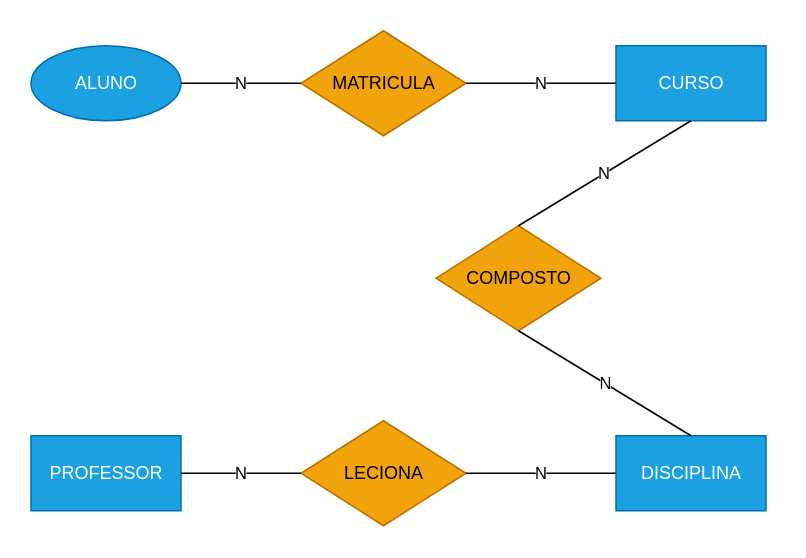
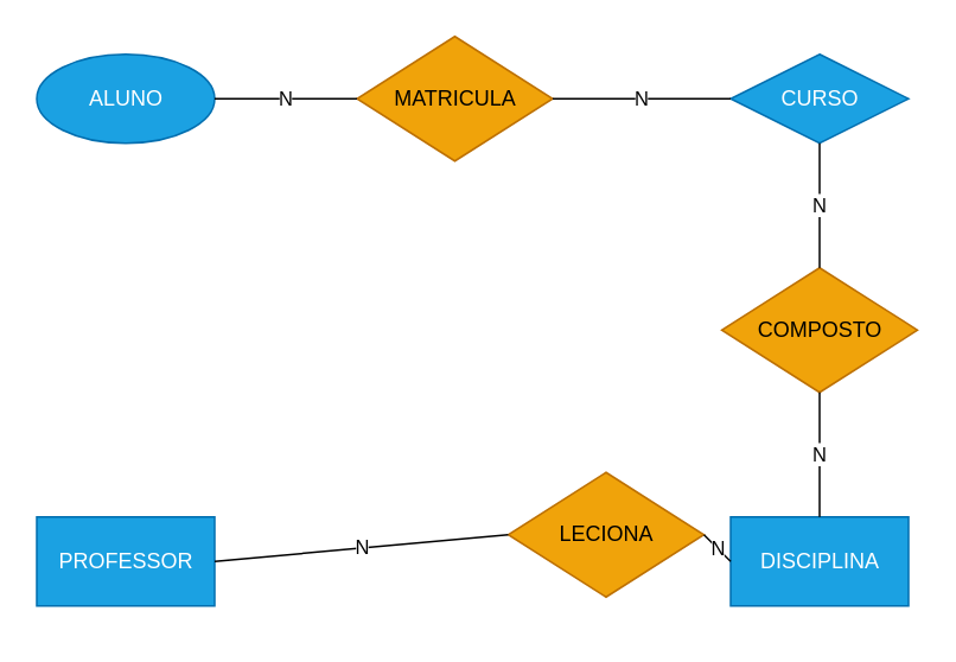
  <mxCell id="0" />
  <mxCell id="1" parent="0" />
  <mxCell id="2" value="ALUNO" style="ellipse;html=1;dashed=0;whitespace=wrap;fillColor=#1ba1e2;fontColor=#ffffff;strokeColor=#006EAF;" vertex="1" parent="1"><mxGeometry x="20" y="30" width="100" height="50" as="geometry" /></mxCell>
  <mxCell id="3" value="MATRICULA" style="shape=rhombus;html=1;dashed=0;whitespace=wrap;perimeter=rhombusPerimeter;fillColor=#f0a30a;fontColor=#000000;strokeColor=#BD7000;" vertex="1" parent="1"><mxGeometry x="200" y="20" width="110" height="70" as="geometry" /></mxCell>
- <mxCell id="4" value="CURSO" style="html=1;dashed=0;whitespace=wrap;fillColor=#1ba1e2;fontColor=#ffffff;strokeColor=#006EAF;" vertex="1" parent="1"><mxGeometry x="410" y="30" width="100" height="50" as="geometry" /></mxCell>
- <mxCell id="5" value="COMPOSTO" style="shape=rhombus;html=1;dashed=0;whitespace=wrap;perimeter=rhombusPerimeter;fillColor=#f0a30a;fontColor=#000000;strokeColor=#BD7000;" vertex="1" parent="1"><mxGeometry x="290" y="150" width="110" height="70" as="geometry" /></mxCell>
+ <mxCell id="4" value="CURSO" style="rhombus;html=1;dashed=0;whitespace=wrap;fillColor=#1ba1e2;fontColor=#ffffff;strokeColor=#006EAF;" vertex="1" parent="1"><mxGeometry x="410" y="30" width="100" height="50" as="geometry" /></mxCell>
+ <mxCell id="5" value="COMPOSTO" style="shape=rhombus;html=1;dashed=0;whitespace=wrap;perimeter=rhombusPerimeter;fillColor=#f0a30a;fontColor=#000000;strokeColor=#BD7000;" vertex="1" parent="1"><mxGeometry x="405" y="150" width="110" height="70" as="geometry" /></mxCell>
  <mxCell id="6" value="DISCIPLINA&lt;span style=&quot;color: rgba(0, 0, 0, 0); font-family: monospace; font-size: 0px; text-align: start;&quot;&gt;%3CmxGraphModel%3E%3Croot%3E%3CmxCell%20id%3D%220%22%2F%3E%3CmxCell%20id%3D%221%22%20parent%3D%220%22%2F%3E%3CmxCell%20id%3D%222%22%20value%3D%22CURSO%22%20style%3D%22html%3D1%3Bdashed%3D0%3Bwhitespace%3Dwrap%3B%22%20vertex%3D%221%22%20parent%3D%221%22%3E%3CmxGeometry%20x%3D%22490%22%20y%3D%2270%22%20width%3D%22100%22%20height%3D%2250%22%20as%3D%22geometry%22%2F%3E%3C%2FmxCell%3E%3C%2Froot%3E%3C%2FmxGraphModel%3E&lt;/span&gt;" style="html=1;dashed=0;whitespace=wrap;fillColor=#1ba1e2;fontColor=#ffffff;strokeColor=#006EAF;" vertex="1" parent="1"><mxGeometry x="410" y="290" width="100" height="50" as="geometry" /></mxCell>
  <mxCell id="7" value="PROFESSOR" style="html=1;dashed=0;whitespace=wrap;fillColor=#1ba1e2;fontColor=#ffffff;strokeColor=#006EAF;" vertex="1" parent="1"><mxGeometry x="20" y="290" width="100" height="50" as="geometry" /></mxCell>
  <mxCell id="8" value="N" style="endArrow=none;html=1;strokeWidth=1;exitX=1;exitY=0.5;exitDx=0;exitDy=0;entryX=0;entryY=0.5;entryDx=0;entryDy=0;" edge="1" parent="1" source="2" target="3"><mxGeometry width="50" height="50" relative="1" as="geometry"><mxPoint x="240" y="320" as="sourcePoint" /><mxPoint x="190" y="60" as="targetPoint" /></mxGeometry></mxCell>
  <mxCell id="9" value="N" style="endArrow=none;html=1;strokeWidth=1;exitX=1;exitY=0.5;exitDx=0;exitDy=0;entryX=0;entryY=0.5;entryDx=0;entryDy=0;" edge="1" parent="1" source="3" target="4"><mxGeometry width="50" height="50" relative="1" as="geometry"><mxPoint x="240" y="320" as="sourcePoint" /><mxPoint x="290" y="270" as="targetPoint" /></mxGeometry></mxCell>
  <mxCell id="10" value="N" style="endArrow=none;html=1;strokeWidth=1;entryX=0.5;entryY=1;entryDx=0;entryDy=0;exitX=0.5;exitY=0;exitDx=0;exitDy=0;" edge="1" parent="1" source="5" target="4"><mxGeometry width="50" height="50" relative="1" as="geometry"><mxPoint x="240" y="320" as="sourcePoint" /><mxPoint x="290" y="270" as="targetPoint" /></mxGeometry></mxCell>
  <mxCell id="11" value="N" style="endArrow=none;html=1;strokeWidth=1;entryX=0.5;entryY=1;entryDx=0;entryDy=0;exitX=0.5;exitY=0;exitDx=0;exitDy=0;" edge="1" parent="1" source="6" target="5"><mxGeometry width="50" height="50" relative="1" as="geometry"><mxPoint x="240" y="320" as="sourcePoint" /><mxPoint x="290" y="270" as="targetPoint" /></mxGeometry></mxCell>
- <mxCell id="12" value="LECIONA" style="shape=rhombus;html=1;dashed=0;whitespace=wrap;perimeter=rhombusPerimeter;fillColor=#f0a30a;fontColor=#000000;strokeColor=#BD7000;" vertex="1" parent="1"><mxGeometry x="200" y="280" width="110" height="70" as="geometry" /></mxCell>
+ <mxCell id="12" value="LECIONA" style="shape=rhombus;html=1;dashed=0;whitespace=wrap;perimeter=rhombusPerimeter;fillColor=#f0a30a;fontColor=#000000;strokeColor=#BD7000;" vertex="1" parent="1"><mxGeometry x="285" y="265" width="110" height="70" as="geometry" /></mxCell>
  <mxCell id="13" value="N" style="endArrow=none;html=1;strokeWidth=1;exitX=1;exitY=0.5;exitDx=0;exitDy=0;entryX=0;entryY=0.5;entryDx=0;entryDy=0;" edge="1" parent="1" source="12" target="6"><mxGeometry width="50" height="50" relative="1" as="geometry"><mxPoint x="240" y="320" as="sourcePoint" /><mxPoint x="290" y="270" as="targetPoint" /></mxGeometry></mxCell>
  <mxCell id="14" value="N" style="endArrow=none;html=1;strokeWidth=1;exitX=1;exitY=0.5;exitDx=0;exitDy=0;entryX=0;entryY=0.5;entryDx=0;entryDy=0;" edge="1" parent="1" source="7" target="12"><mxGeometry width="50" height="50" relative="1" as="geometry"><mxPoint x="240" y="320" as="sourcePoint" /><mxPoint x="290" y="270" as="targetPoint" /></mxGeometry></mxCell>
